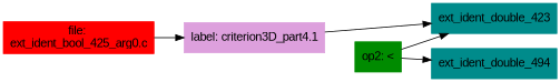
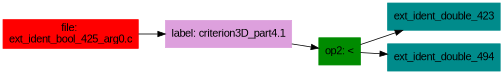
  digraph {
    fontname="Liberation Sans"
    rankdir=LR
    node [color=cyan4 fontname="Liberation Sans" shape=box style=filled]
    edge [fontname="Liberation Sans"]
    n1 [color=red label="file: \next_ident_bool_425_arg0.c"]
    n2 [color=plum label="label: criterion3D_part4.1"]
    n3 [color=green4 label="op2: <"]
    n4 [label=ext_ident_double_423]
    n5 [label=ext_ident_double_494]
    n1 -> n2
-   n2 -> n4
+   n2 -> n3
    n3 -> n4
    n3 -> n5
  }
